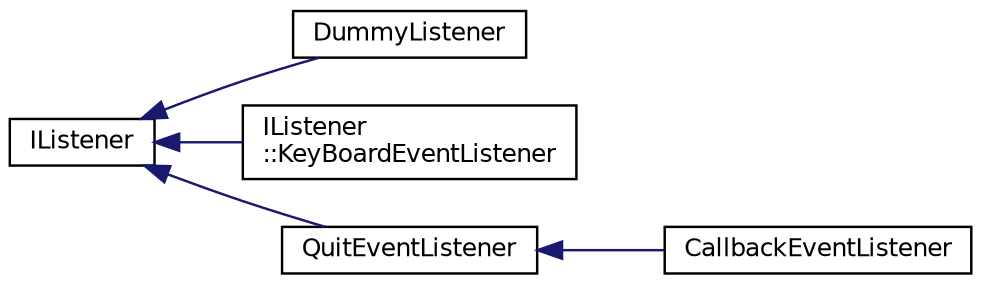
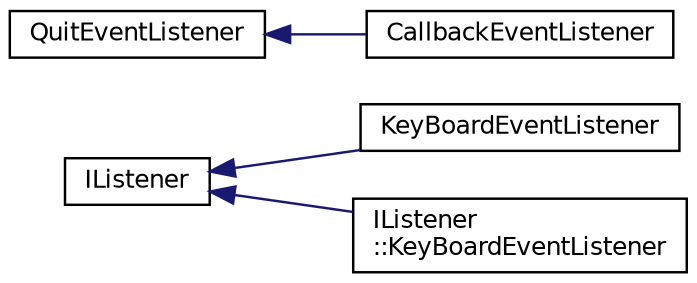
  digraph {
    rankdir=LR
    node [color=black fillcolor=white fontname=Helvetica fontsize=10 shape=record style=filled]
    edge [color=midnightblue dir=back fontname=Helvetica fontsize=10 labelfontname=Helvetica labelfontsize=10 style=solid]
    n1 [height=0.2 label=IListener width=0.4]
-   n2 [height=0.2 label=DummyListener width=0.4]
+   n2 [height=0.2 label=KeyBoardEventListener width=0.4]
    n3 [height=0.2 label="IListener\l::KeyBoardEventListener" width=0.4]
    n4 [height=0.2 label=QuitEventListener width=0.4]
    n5 [height=0.2 label=CallbackEventListener width=0.4]
    n1 -> n2
    n1 -> n3
-   n1 -> n4
    n4 -> n5
  }
